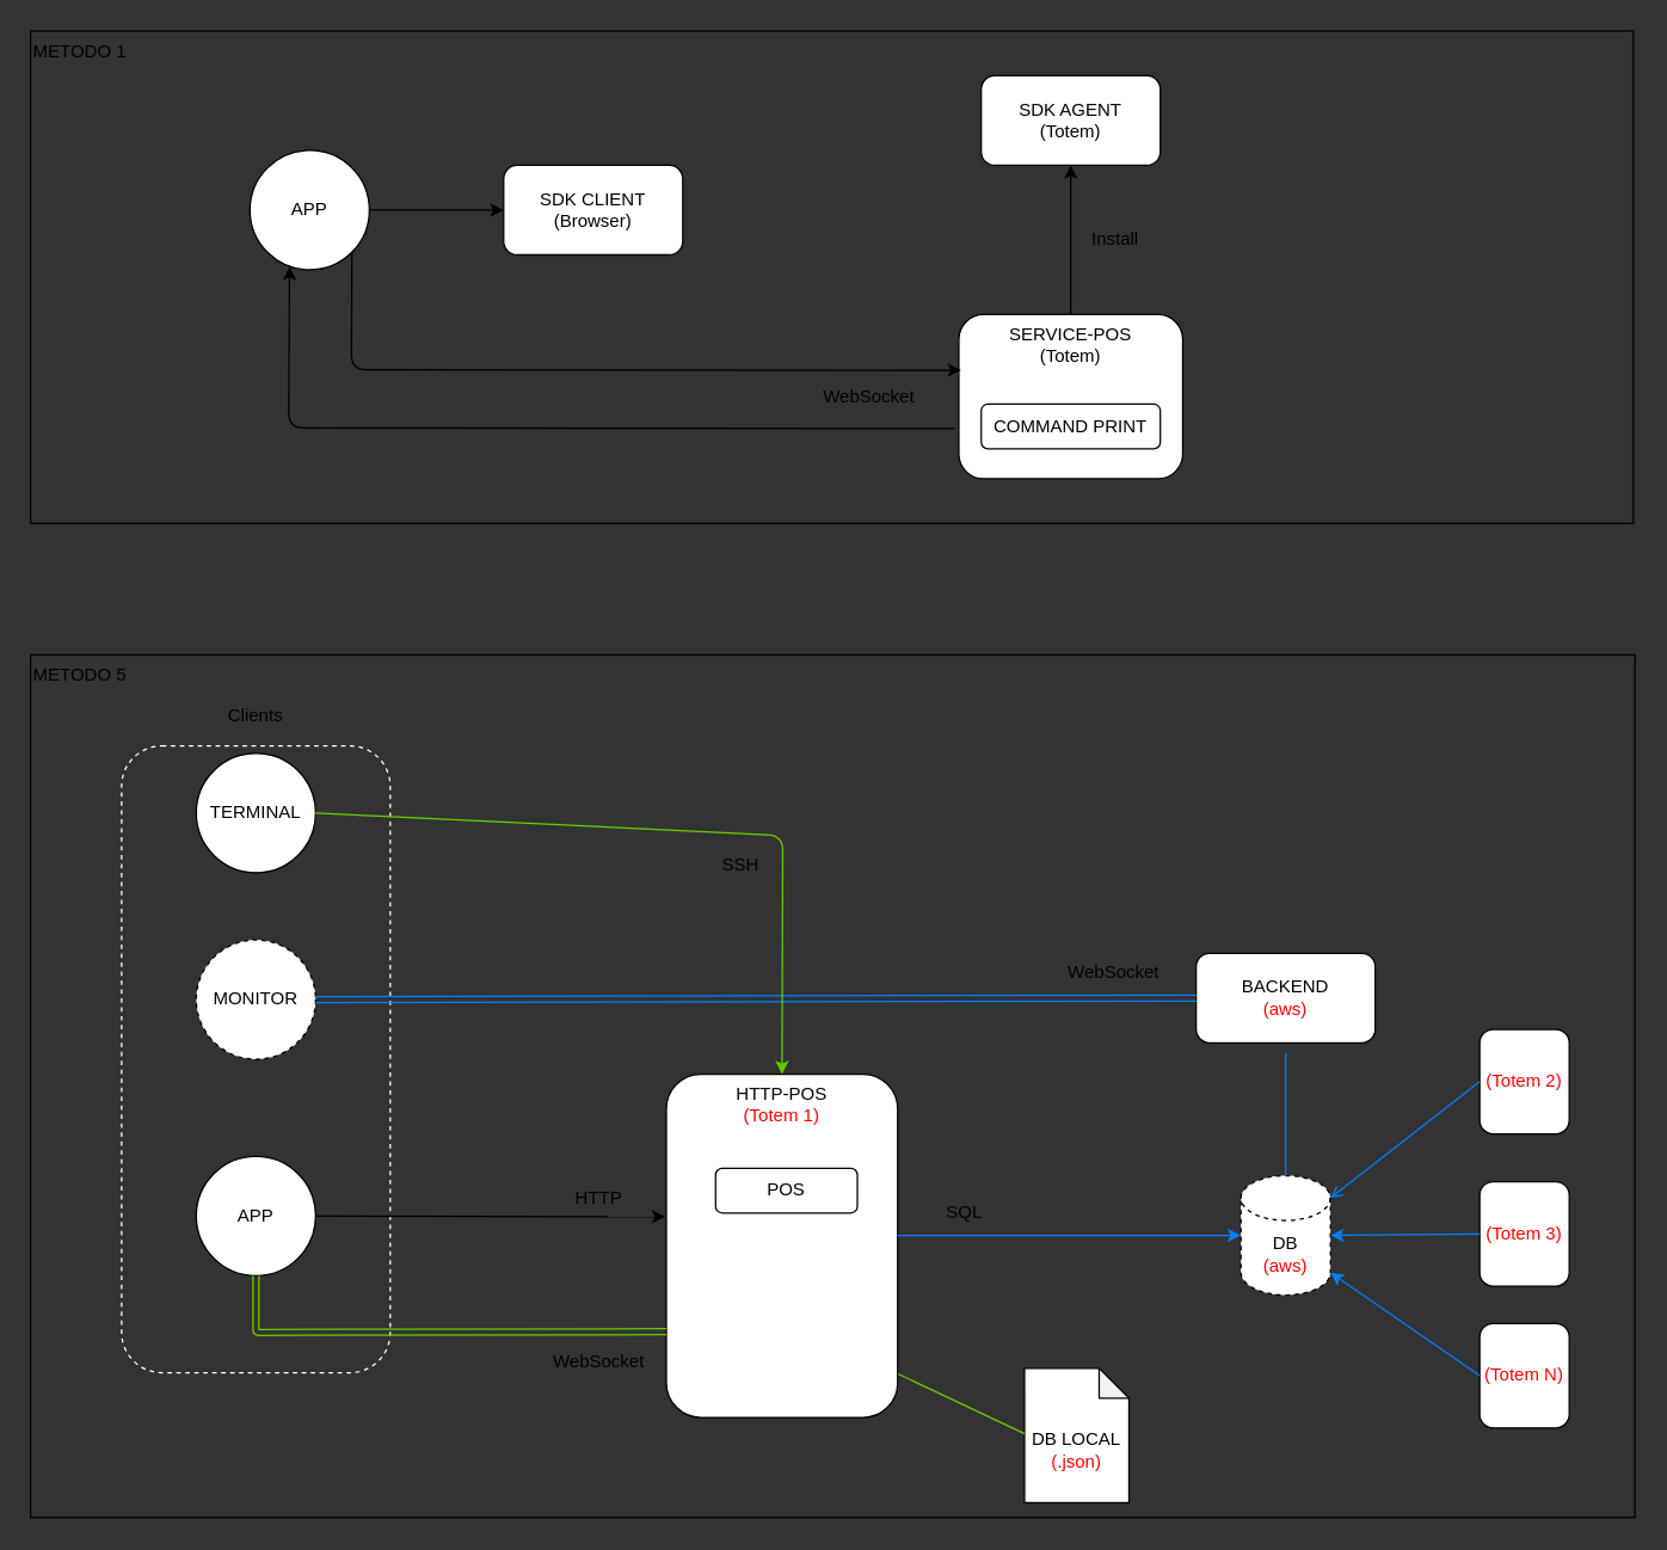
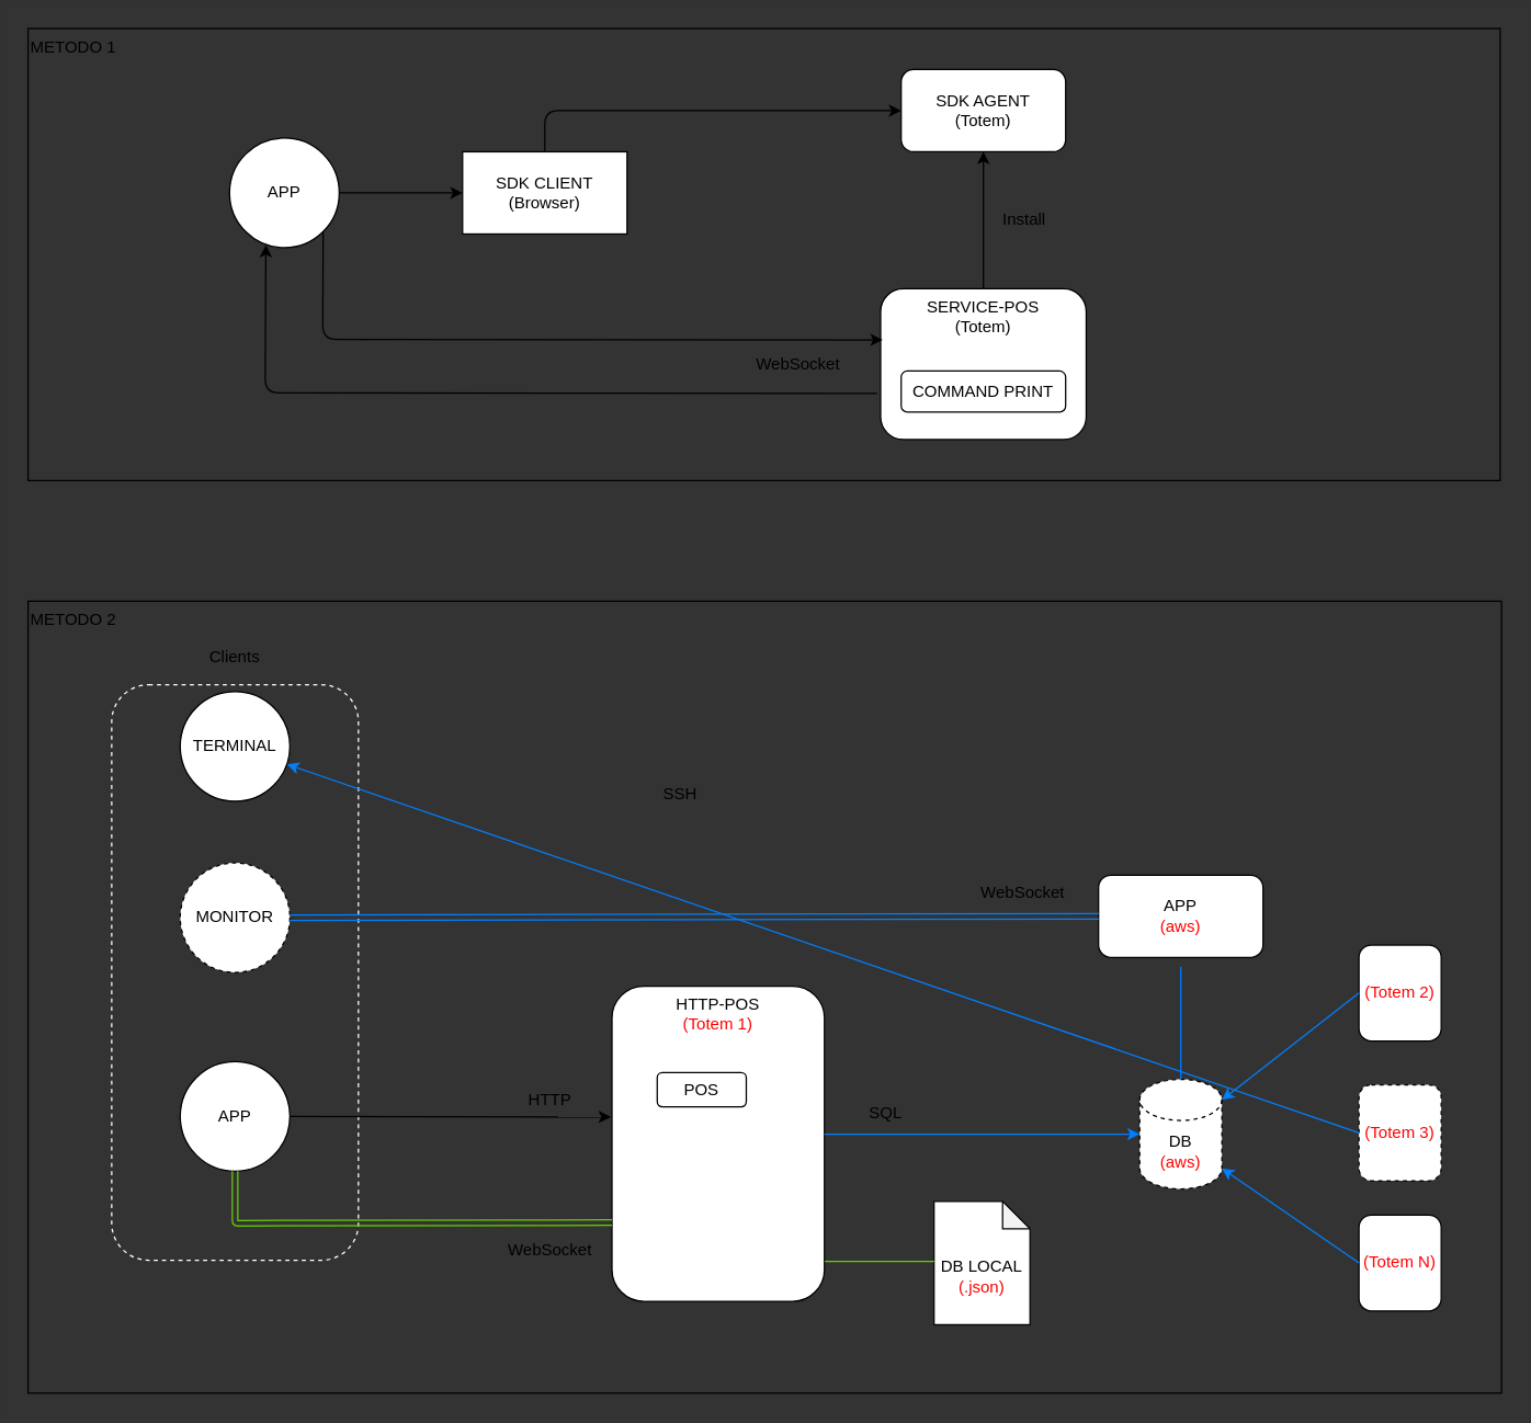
  <mxCell id="0" />
  <mxCell id="1" parent="0" />
  <mxCell id="2" value="" style="whiteSpace=wrap;html=1;fillColor=none;strokeColor=#FFFFFF;dashed=1;rounded=1;" parent="1" vertex="1"><mxGeometry x="81" y="499" width="180" height="420" as="geometry" /></mxCell>
  <mxCell id="3" value="SDK AGENT&lt;br&gt;(Totem)" style="whiteSpace=wrap;html=1;align=center;rounded=1;" parent="1" vertex="1"><mxGeometry x="657" y="50" width="120" height="60" as="geometry" /></mxCell>
- <mxCell id="4" value="SDK CLIENT&lt;br&gt;(Browser)" style="whiteSpace=wrap;html=1;align=center;rounded=1;" parent="1" vertex="1"><mxGeometry x="337" y="110" width="120" height="60" as="geometry" /></mxCell>
+ <mxCell id="4" value="SDK CLIENT&lt;br&gt;(Browser)" style="whiteSpace=wrap;html=1;align=center;rounded=0;" parent="1" vertex="1"><mxGeometry x="337" y="110" width="120" height="60" as="geometry" /></mxCell>
  <mxCell id="5" value="&lt;span&gt;SERVICE-POS&lt;/span&gt;&lt;br&gt;&lt;span&gt;(Totem)&lt;/span&gt;" style="whiteSpace=wrap;html=1;align=center;verticalAlign=top;rounded=1;" parent="1" vertex="1"><mxGeometry x="642" y="210" width="150" height="110" as="geometry" /></mxCell>
+ <mxCell id="6" value="" style="endArrow=classic;html=1;entryX=0;entryY=0.5;entryDx=0;entryDy=0;exitX=0.5;exitY=0;exitDx=0;exitDy=0;" parent="1" source="4" target="3" edge="1"><mxGeometry width="50" height="50" relative="1" as="geometry"><mxPoint x="677" y="150" as="sourcePoint" /><mxPoint x="727" y="100" as="targetPoint" /><Array as="points"><mxPoint x="397" y="80" /></Array></mxGeometry></mxCell>
  <mxCell id="7" value="" style="endArrow=classic;html=1;entryX=0.01;entryY=0.339;entryDx=0;entryDy=0;exitX=1;exitY=1;exitDx=0;exitDy=0;entryPerimeter=0;" parent="1" source="8" target="5" edge="1"><mxGeometry width="50" height="50" relative="1" as="geometry"><mxPoint x="747" y="190" as="sourcePoint" /><mxPoint x="797" y="140" as="targetPoint" /><Array as="points"><mxPoint x="235" y="247" /></Array></mxGeometry></mxCell>
  <mxCell id="8" value="APP" style="ellipse;whiteSpace=wrap;html=1;aspect=fixed;align=center;rounded=1;" parent="1" vertex="1"><mxGeometry x="167" y="100" width="80" height="80" as="geometry" /></mxCell>
  <mxCell id="9" value="" style="endArrow=classic;html=1;entryX=0;entryY=0.5;entryDx=0;entryDy=0;exitX=1;exitY=0.5;exitDx=0;exitDy=0;" parent="1" source="8" target="4" edge="1"><mxGeometry width="50" height="50" relative="1" as="geometry"><mxPoint x="557" y="180" as="sourcePoint" /><mxPoint x="607" y="130" as="targetPoint" /></mxGeometry></mxCell>
  <mxCell id="10" value="&lt;span&gt;HTTP-POS&lt;/span&gt;&lt;br&gt;&lt;span&gt;&lt;font color=&quot;#ff0000&quot;&gt;(Totem 1)&lt;/font&gt;&lt;/span&gt;" style="whiteSpace=wrap;html=1;align=center;labelPosition=center;verticalLabelPosition=middle;verticalAlign=top;horizontal=1;rounded=1;" parent="1" vertex="1"><mxGeometry x="446" y="719" width="155" height="230" as="geometry" /></mxCell>
  <mxCell id="11" value="APP" style="ellipse;whiteSpace=wrap;html=1;aspect=fixed;align=center;rounded=1;" parent="1" vertex="1"><mxGeometry x="131" y="774" width="80" height="80" as="geometry" /></mxCell>
  <mxCell id="12" value="COMMAND PRINT" style="whiteSpace=wrap;html=1;align=center;rounded=1;" parent="1" vertex="1"><mxGeometry x="657" y="270" width="120" height="30" as="geometry" /></mxCell>
  <mxCell id="13" value="" style="endArrow=classic;html=1;entryX=0.5;entryY=1;entryDx=0;entryDy=0;" parent="1" source="5" target="3" edge="1"><mxGeometry width="50" height="50" relative="1" as="geometry"><mxPoint x="777" y="340" as="sourcePoint" /><mxPoint x="827" y="290" as="targetPoint" /></mxGeometry></mxCell>
  <mxCell id="14" value="" style="endArrow=classic;html=1;entryX=0.331;entryY=0.975;entryDx=0;entryDy=0;entryPerimeter=0;exitX=-0.018;exitY=0.694;exitDx=0;exitDy=0;exitPerimeter=0;" parent="1" source="5" target="8" edge="1"><mxGeometry width="50" height="50" relative="1" as="geometry"><mxPoint x="642" y="290" as="sourcePoint" /><mxPoint x="767" y="290" as="targetPoint" /><Array as="points"><mxPoint x="193" y="286" /></Array></mxGeometry></mxCell>
  <mxCell id="15" value="WebSocket" style="text;html=1;strokeColor=none;fillColor=none;align=center;verticalAlign=middle;whiteSpace=wrap;rounded=1;" parent="1" vertex="1"><mxGeometry x="547" y="252.5" width="70" height="25" as="geometry" /></mxCell>
  <mxCell id="16" value="Install" style="text;html=1;strokeColor=none;fillColor=none;align=center;verticalAlign=middle;whiteSpace=wrap;rounded=1;" parent="1" vertex="1"><mxGeometry x="727" y="150" width="40" height="20" as="geometry" /></mxCell>
  <mxCell id="17" value="HTTP" style="text;html=1;strokeColor=none;fillColor=none;align=center;verticalAlign=middle;whiteSpace=wrap;rounded=1;" parent="1" vertex="1"><mxGeometry x="366" y="789" width="70" height="25" as="geometry" /></mxCell>
  <mxCell id="18" value="MONITOR" style="ellipse;whiteSpace=wrap;html=1;aspect=fixed;align=center;dashed=1;rounded=1;" parent="1" vertex="1"><mxGeometry x="131" y="629" width="80" height="80" as="geometry" /></mxCell>
- <mxCell id="19" value="POS" style="whiteSpace=wrap;html=1;align=center;rounded=1;" parent="1" vertex="1"><mxGeometry x="479" y="782" width="95" height="30" as="geometry" /></mxCell>
+ <mxCell id="19" value="POS" style="whiteSpace=wrap;html=1;align=center;rounded=1;" parent="1" vertex="1"><mxGeometry x="479" y="782" width="65" height="25" as="geometry" /></mxCell>
  <mxCell id="20" value="" style="endArrow=classic;html=1;exitX=1;exitY=0.5;exitDx=0;exitDy=0;entryX=-0.005;entryY=0.415;entryDx=0;entryDy=0;entryPerimeter=0;" parent="1" source="11" target="10" edge="1"><mxGeometry width="50" height="50" relative="1" as="geometry"><mxPoint x="211" y="814" as="sourcePoint" /><mxPoint x="447" y="813" as="targetPoint" /><Array as="points" /></mxGeometry></mxCell>
  <mxCell id="21" value="DB&lt;br&gt;&lt;font color=&quot;#ff0000&quot;&gt;(aws)&lt;/font&gt;" style="shape=cylinder3;whiteSpace=wrap;html=1;boundedLbl=1;backgroundOutline=1;size=15;dashed=1;rounded=1;" parent="1" vertex="1"><mxGeometry x="831" y="787" width="60" height="80" as="geometry" /></mxCell>
- <mxCell id="22" value="DB LOCAL&lt;br&gt;&lt;font color=&quot;#ff0000&quot;&gt;(.json)&lt;/font&gt;" style="shape=note;whiteSpace=wrap;html=1;backgroundOutline=1;darkOpacity=0.05;verticalAlign=middle;labelPosition=center;verticalLabelPosition=middle;align=center;spacingBottom=0;spacingTop=20;size=20;rounded=1;" parent="1" vertex="1"><mxGeometry x="686" y="916" width="70" height="90" as="geometry" /></mxCell>
- <mxCell id="23" value="BACKEND&lt;br&gt;&lt;font color=&quot;#ff0000&quot;&gt;(aws)&lt;/font&gt;" style="whiteSpace=wrap;html=1;rounded=1;" parent="1" vertex="1"><mxGeometry x="801" y="638" width="120" height="60" as="geometry" /></mxCell>
+ <mxCell id="22" value="DB LOCAL&lt;br&gt;&lt;font color=&quot;#ff0000&quot;&gt;(.json)&lt;/font&gt;" style="shape=note;whiteSpace=wrap;html=1;backgroundOutline=1;darkOpacity=0.05;verticalAlign=middle;labelPosition=center;verticalLabelPosition=middle;align=center;spacingBottom=0;spacingTop=20;size=20;rounded=1;" parent="1" vertex="1"><mxGeometry x="681" y="876" width="70" height="90" as="geometry" /></mxCell>
+ <mxCell id="23" value="APP&lt;br&gt;&lt;font color=&quot;#ff0000&quot;&gt;(aws)&lt;/font&gt;" style="whiteSpace=wrap;html=1;rounded=1;" parent="1" vertex="1"><mxGeometry x="801" y="638" width="120" height="60" as="geometry" /></mxCell>
  <mxCell id="24" value="" style="shape=link;html=1;exitX=1;exitY=0.5;exitDx=0;exitDy=0;entryX=0;entryY=0.5;entryDx=0;entryDy=0;strokeColor=#007FFF;" parent="1" source="18" target="23" edge="1"><mxGeometry width="100" relative="1" as="geometry"><mxPoint x="241" y="629" as="sourcePoint" /><mxPoint x="731" y="629" as="targetPoint" /></mxGeometry></mxCell>
  <mxCell id="25" value="WebSocket" style="text;html=1;strokeColor=none;fillColor=none;align=center;verticalAlign=middle;whiteSpace=wrap;rounded=1;" parent="1" vertex="1"><mxGeometry x="711" y="638" width="70" height="25" as="geometry" /></mxCell>
  <mxCell id="26" value="" style="endArrow=none;html=1;entryX=0.001;entryY=0.487;entryDx=0;entryDy=0;entryPerimeter=0;strokeColor=#66CC00;exitX=1.002;exitY=0.873;exitDx=0;exitDy=0;exitPerimeter=0;" parent="1" source="10" target="22" edge="1"><mxGeometry width="50" height="50" relative="1" as="geometry"><mxPoint x="607" y="894" as="sourcePoint" /><mxPoint x="656" y="829" as="targetPoint" /></mxGeometry></mxCell>
  <mxCell id="27" value="" style="endArrow=none;html=1;entryX=0.5;entryY=0;entryDx=0;entryDy=0;entryPerimeter=0;exitX=0.5;exitY=1;exitDx=0;exitDy=0;strokeColor=#007FFF;" parent="1" target="21" edge="1"><mxGeometry width="50" height="50" relative="1" as="geometry"><mxPoint x="861" y="705" as="sourcePoint" /><mxPoint x="841" y="785" as="targetPoint" /></mxGeometry></mxCell>
  <mxCell id="28" value="" style="endArrow=classic;html=1;entryX=0;entryY=0.5;entryDx=0;entryDy=0;entryPerimeter=0;strokeColor=#007FFF;" parent="1" target="21" edge="1"><mxGeometry width="50" height="50" relative="1" as="geometry"><mxPoint x="601" y="827" as="sourcePoint" /><mxPoint x="481" y="719" as="targetPoint" /></mxGeometry></mxCell>
  <mxCell id="29" value="SQL" style="text;html=1;strokeColor=none;fillColor=none;align=center;verticalAlign=middle;whiteSpace=wrap;rounded=1;" parent="1" vertex="1"><mxGeometry x="611" y="799" width="70" height="25" as="geometry" /></mxCell>
  <mxCell id="30" value="Clients" style="text;html=1;strokeColor=none;fillColor=none;align=center;verticalAlign=middle;whiteSpace=wrap;dashed=1;rounded=1;" parent="1" vertex="1"><mxGeometry x="151" y="469" width="40" height="20" as="geometry" /></mxCell>
  <mxCell id="31" value="TERMINAL" style="ellipse;whiteSpace=wrap;html=1;aspect=fixed;rounded=1;" parent="1" vertex="1"><mxGeometry x="131" y="504" width="80" height="80" as="geometry" /></mxCell>
- <mxCell id="32" value="&lt;span&gt;&lt;font color=&quot;#ff0000&quot;&gt;(Totem 3)&lt;/font&gt;&lt;/span&gt;" style="whiteSpace=wrap;html=1;rounded=1;" parent="1" vertex="1"><mxGeometry x="991" y="791" width="60" height="70" as="geometry" /></mxCell>
+ <mxCell id="32" value="&lt;span&gt;&lt;font color=&quot;#ff0000&quot;&gt;(Totem 3)&lt;/font&gt;&lt;/span&gt;" style="whiteSpace=wrap;html=1;rounded=1;dashed=1;" parent="1" vertex="1"><mxGeometry x="991" y="791" width="60" height="70" as="geometry" /></mxCell>
  <mxCell id="33" value="&lt;font color=&quot;#ff0000&quot;&gt;(Totem 2)&lt;/font&gt;" style="whiteSpace=wrap;html=1;rounded=1;" parent="1" vertex="1"><mxGeometry x="991" y="689" width="60" height="70" as="geometry" /></mxCell>
  <mxCell id="34" value="&lt;span&gt;&lt;font color=&quot;#ff0000&quot;&gt;(Totem N)&lt;/font&gt;&lt;/span&gt;" style="whiteSpace=wrap;html=1;rounded=1;" parent="1" vertex="1"><mxGeometry x="991" y="886" width="60" height="70" as="geometry" /></mxCell>
- <mxCell id="35" value="" style="endArrow=open;html=1;entryX=1;entryY=0;entryDx=0;entryDy=15;entryPerimeter=0;exitX=0;exitY=0.5;exitDx=0;exitDy=0;strokeColor=#007FFF;" parent="1" source="33" target="21" edge="1"><mxGeometry width="50" height="50" relative="1" as="geometry"><mxPoint x="666" y="837" as="sourcePoint" /><mxPoint x="841" y="837" as="targetPoint" /></mxGeometry></mxCell>
- <mxCell id="36" value="" style="endArrow=classic;html=1;entryX=1;entryY=0.5;entryDx=0;entryDy=0;entryPerimeter=0;exitX=0;exitY=0.5;exitDx=0;exitDy=0;strokeColor=#007FFF;" parent="1" source="32" target="21" edge="1"><mxGeometry width="50" height="50" relative="1" as="geometry"><mxPoint x="1001" y="760" as="sourcePoint" /><mxPoint x="901" y="812" as="targetPoint" /></mxGeometry></mxCell>
+ <mxCell id="35" value="" style="endArrow=classic;html=1;entryX=1;entryY=0;entryDx=0;entryDy=15;entryPerimeter=0;exitX=0;exitY=0.5;exitDx=0;exitDy=0;strokeColor=#007FFF;" parent="1" source="33" target="21" edge="1"><mxGeometry width="50" height="50" relative="1" as="geometry"><mxPoint x="666" y="837" as="sourcePoint" /><mxPoint x="841" y="837" as="targetPoint" /></mxGeometry></mxCell>
+ <mxCell id="36" value="" style="endArrow=classic;html=1;exitX=0;exitY=0.5;exitDx=0;exitDy=0;strokeColor=#007FFF;" parent="1" source="32" target="31" edge="1"><mxGeometry width="50" height="50" relative="1" as="geometry"><mxPoint x="1001" y="760" as="sourcePoint" /><mxPoint x="901" y="812" as="targetPoint" /></mxGeometry></mxCell>
  <mxCell id="37" value="" style="endArrow=classic;html=1;entryX=1;entryY=1;entryDx=0;entryDy=-15;entryPerimeter=0;exitX=0;exitY=0.5;exitDx=0;exitDy=0;strokeColor=#007FFF;" parent="1" source="34" target="21" edge="1"><mxGeometry width="50" height="50" relative="1" as="geometry"><mxPoint x="1011" y="770" as="sourcePoint" /><mxPoint x="911" y="822" as="targetPoint" /></mxGeometry></mxCell>
- <mxCell id="38" value="" style="endArrow=classic;html=1;exitX=1;exitY=0.5;exitDx=0;exitDy=0;entryX=0.5;entryY=0;entryDx=0;entryDy=0;fillColor=#60a917;strokeWidth=1;strokeColor=#66CC00;" parent="1" source="31" target="10" edge="1"><mxGeometry width="50" height="50" relative="1" as="geometry"><mxPoint x="541" y="729" as="sourcePoint" /><mxPoint x="591" y="679" as="targetPoint" /><Array as="points"><mxPoint x="524" y="559" /></Array></mxGeometry></mxCell>
  <mxCell id="39" value="SSH" style="text;html=1;strokeColor=none;fillColor=none;align=center;verticalAlign=middle;whiteSpace=wrap;rounded=1;" parent="1" vertex="1"><mxGeometry x="476" y="569" width="40" height="20" as="geometry" /></mxCell>
  <mxCell id="40" value="" style="shape=link;html=1;strokeColor=#66CC00;strokeWidth=1;entryX=0;entryY=0.75;entryDx=0;entryDy=0;exitX=0.5;exitY=1;exitDx=0;exitDy=0;" parent="1" source="11" target="10" edge="1"><mxGeometry width="100" relative="1" as="geometry"><mxPoint x="321" y="889" as="sourcePoint" /><mxPoint x="421" y="889" as="targetPoint" /><Array as="points"><mxPoint x="171" y="892" /></Array></mxGeometry></mxCell>
  <mxCell id="41" value="WebSocket" style="text;html=1;strokeColor=none;fillColor=none;align=center;verticalAlign=middle;whiteSpace=wrap;rounded=1;" parent="1" vertex="1"><mxGeometry x="366" y="899" width="70" height="25" as="geometry" /></mxCell>
- <mxCell id="42" value="METODO 5" style="rounded=0;whiteSpace=wrap;html=1;fillColor=none;verticalAlign=top;align=left;" vertex="1" parent="1"><mxGeometry x="20" y="438" width="1075" height="578" as="geometry" /></mxCell>
+ <mxCell id="42" value="METODO 2" style="rounded=0;whiteSpace=wrap;html=1;fillColor=none;verticalAlign=top;align=left;" vertex="1" parent="1"><mxGeometry x="20" y="438" width="1075" height="578" as="geometry" /></mxCell>
  <mxCell id="43" value="METODO 1" style="rounded=0;whiteSpace=wrap;html=1;fillColor=none;align=left;verticalAlign=top;" vertex="1" parent="1"><mxGeometry x="20" y="20" width="1074" height="330" as="geometry" /></mxCell>
